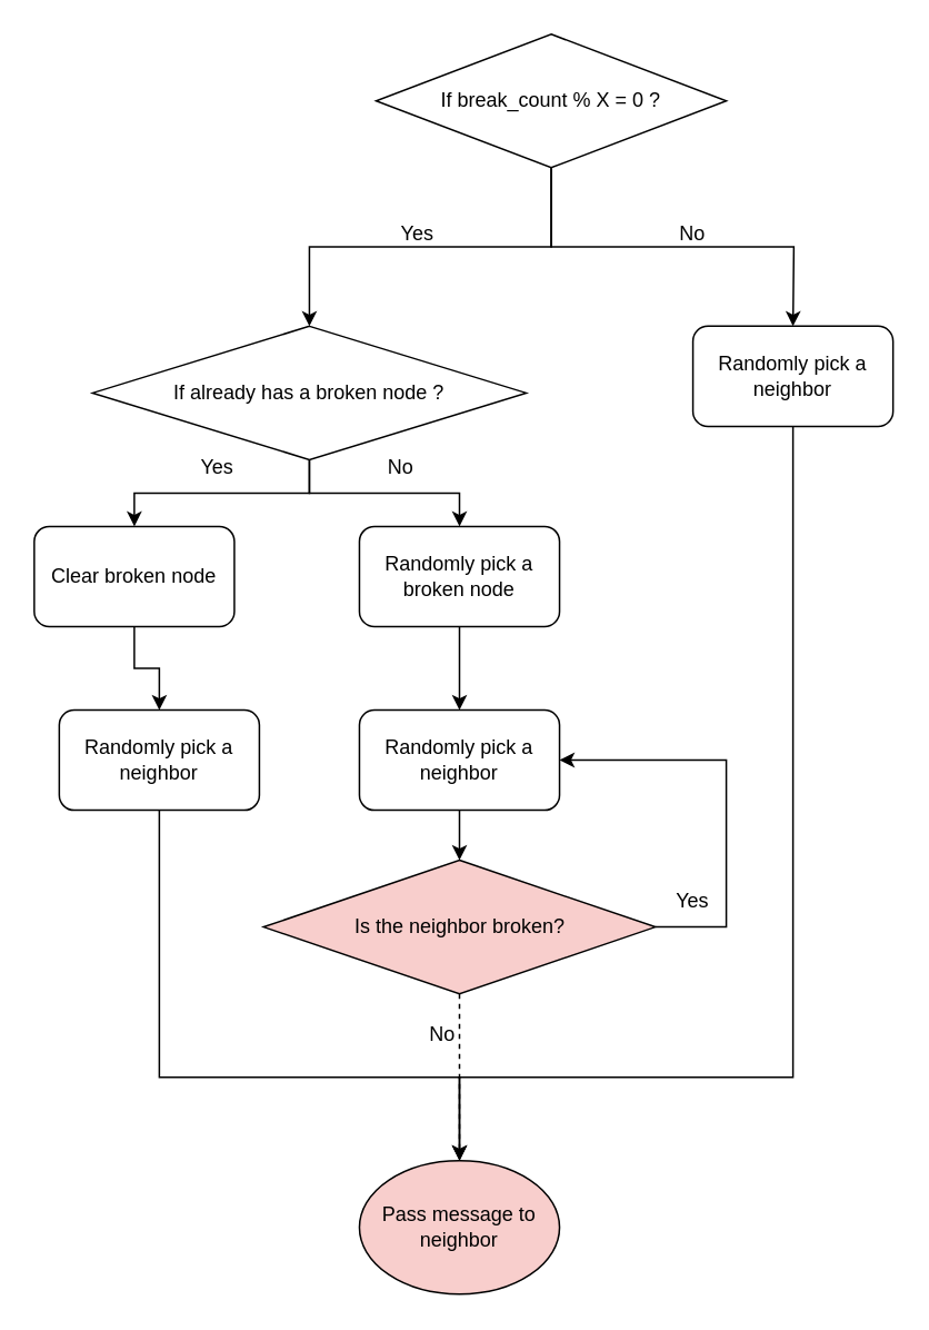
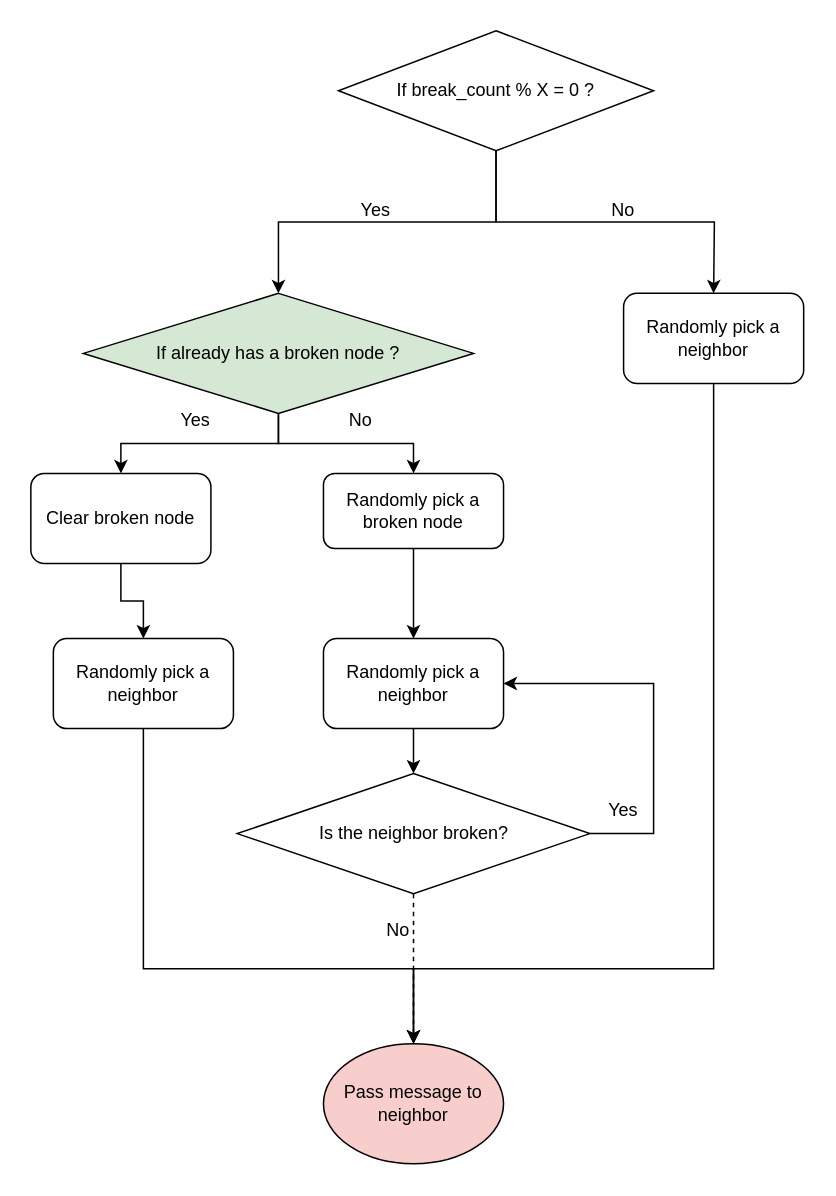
  <mxCell id="0" />
  <mxCell id="1" parent="0" />
  <mxCell id="2" style="edgeStyle=orthogonalEdgeStyle;rounded=0;orthogonalLoop=1;jettySize=auto;html=1;exitX=0.5;exitY=1;exitDx=0;exitDy=0;entryX=0.5;entryY=0;entryDx=0;entryDy=0;" parent="1" source="4" target="7" edge="1"><mxGeometry relative="1" as="geometry" /></mxCell>
  <mxCell id="3" style="edgeStyle=orthogonalEdgeStyle;rounded=0;orthogonalLoop=1;jettySize=auto;html=1;exitX=0.5;exitY=1;exitDx=0;exitDy=0;entryX=0.5;entryY=0;entryDx=0;entryDy=0;" parent="1" source="4" edge="1"><mxGeometry relative="1" as="geometry"><mxPoint x="475" y="195" as="targetPoint" /></mxGeometry></mxCell>
  <mxCell id="4" value="If break_count % X = 0 ?" style="rhombus;whiteSpace=wrap;html=1;" parent="1" vertex="1"><mxGeometry x="225" y="20" width="210" height="80" as="geometry" /></mxCell>
  <mxCell id="5" style="edgeStyle=orthogonalEdgeStyle;rounded=0;orthogonalLoop=1;jettySize=auto;html=1;exitX=0.5;exitY=1;exitDx=0;exitDy=0;entryX=0.5;entryY=0;entryDx=0;entryDy=0;" parent="1" source="7" target="12" edge="1"><mxGeometry relative="1" as="geometry" /></mxCell>
  <mxCell id="6" style="edgeStyle=orthogonalEdgeStyle;rounded=0;orthogonalLoop=1;jettySize=auto;html=1;exitX=0.5;exitY=1;exitDx=0;exitDy=0;entryX=0.5;entryY=0;entryDx=0;entryDy=0;" parent="1" source="7" target="14" edge="1"><mxGeometry relative="1" as="geometry" /></mxCell>
- <mxCell id="7" value="If already has a broken node ?" style="rhombus;whiteSpace=wrap;html=1;" parent="1" vertex="1"><mxGeometry x="55" y="195" width="260" height="80" as="geometry" /></mxCell>
+ <mxCell id="7" value="If already has a broken node ?" style="rhombus;whiteSpace=wrap;html=1;fillColor=#d5e8d4;" parent="1" vertex="1"><mxGeometry x="55" y="195" width="260" height="80" as="geometry" /></mxCell>
  <mxCell id="8" value="Pass message to neighbor" style="ellipse;whiteSpace=wrap;html=1;fillColor=#f8cecc;" parent="1" vertex="1"><mxGeometry x="215" y="695" width="120" height="80" as="geometry" /></mxCell>
  <mxCell id="9" value="No" style="text;html=1;strokeColor=none;fillColor=none;align=center;verticalAlign=middle;whiteSpace=wrap;rounded=0;" parent="1" vertex="1"><mxGeometry x="385" y="125" width="60" height="30" as="geometry" /></mxCell>
  <mxCell id="10" value="Yes" style="text;html=1;strokeColor=none;fillColor=none;align=center;verticalAlign=middle;whiteSpace=wrap;rounded=0;" parent="1" vertex="1"><mxGeometry x="220" y="125" width="60" height="30" as="geometry" /></mxCell>
  <mxCell id="11" style="edgeStyle=orthogonalEdgeStyle;rounded=0;orthogonalLoop=1;jettySize=auto;html=1;exitX=0.5;exitY=1;exitDx=0;exitDy=0;entryX=0.5;entryY=0;entryDx=0;entryDy=0;" parent="1" source="12" target="20" edge="1"><mxGeometry relative="1" as="geometry" /></mxCell>
  <mxCell id="12" value="Clear broken node" style="rounded=1;whiteSpace=wrap;html=1;" parent="1" vertex="1"><mxGeometry x="20" y="315" width="120" height="60" as="geometry" /></mxCell>
  <mxCell id="13" style="edgeStyle=orthogonalEdgeStyle;rounded=0;orthogonalLoop=1;jettySize=auto;html=1;exitX=0.5;exitY=1;exitDx=0;exitDy=0;entryX=0.5;entryY=0;entryDx=0;entryDy=0;" parent="1" source="14" target="22" edge="1"><mxGeometry relative="1" as="geometry" /></mxCell>
- <mxCell id="14" value="Randomly pick a broken node" style="rounded=1;whiteSpace=wrap;html=1;" parent="1" vertex="1"><mxGeometry x="215" y="315" width="120" height="60" as="geometry" /></mxCell>
+ <mxCell id="14" value="Randomly pick a broken node" style="rounded=1;whiteSpace=wrap;html=1;" parent="1" vertex="1"><mxGeometry x="215" y="315" width="120" height="50" as="geometry" /></mxCell>
  <mxCell id="15" value="No" style="text;html=1;strokeColor=none;fillColor=none;align=center;verticalAlign=middle;whiteSpace=wrap;rounded=0;" parent="1" vertex="1"><mxGeometry x="210" y="265" width="60" height="30" as="geometry" /></mxCell>
  <mxCell id="16" value="Yes" style="text;html=1;strokeColor=none;fillColor=none;align=center;verticalAlign=middle;whiteSpace=wrap;rounded=0;" parent="1" vertex="1"><mxGeometry x="100" y="265" width="60" height="30" as="geometry" /></mxCell>
  <mxCell id="17" style="edgeStyle=orthogonalEdgeStyle;rounded=0;orthogonalLoop=1;jettySize=auto;html=1;exitX=0.5;exitY=1;exitDx=0;exitDy=0;entryX=0.5;entryY=0;entryDx=0;entryDy=0;" parent="1" source="18" target="8" edge="1"><mxGeometry relative="1" as="geometry"><Array as="points"><mxPoint x="475" y="645" /><mxPoint x="275" y="645" /></Array></mxGeometry></mxCell>
  <mxCell id="18" value="Randomly pick a neighbor" style="rounded=1;whiteSpace=wrap;html=1;" parent="1" vertex="1"><mxGeometry x="415" y="195" width="120" height="60" as="geometry" /></mxCell>
  <mxCell id="19" style="edgeStyle=orthogonalEdgeStyle;rounded=0;orthogonalLoop=1;jettySize=auto;html=1;exitX=0.5;exitY=1;exitDx=0;exitDy=0;" parent="1" source="20" target="8" edge="1"><mxGeometry relative="1" as="geometry"><Array as="points"><mxPoint x="95" y="645" /><mxPoint x="275" y="645" /></Array></mxGeometry></mxCell>
  <mxCell id="20" value="Randomly pick a neighbor" style="rounded=1;whiteSpace=wrap;html=1;" parent="1" vertex="1"><mxGeometry x="35" y="425" width="120" height="60" as="geometry" /></mxCell>
  <mxCell id="21" style="edgeStyle=orthogonalEdgeStyle;rounded=0;orthogonalLoop=1;jettySize=auto;html=1;exitX=0.5;exitY=1;exitDx=0;exitDy=0;entryX=0.5;entryY=0;entryDx=0;entryDy=0;" parent="1" source="22" target="25" edge="1"><mxGeometry relative="1" as="geometry" /></mxCell>
  <mxCell id="22" value="Randomly pick a neighbor" style="rounded=1;whiteSpace=wrap;html=1;" parent="1" vertex="1"><mxGeometry x="215" y="425" width="120" height="60" as="geometry" /></mxCell>
  <mxCell id="23" style="edgeStyle=orthogonalEdgeStyle;rounded=0;orthogonalLoop=1;jettySize=auto;html=1;exitX=1;exitY=0.5;exitDx=0;exitDy=0;entryX=1;entryY=0.5;entryDx=0;entryDy=0;" parent="1" source="25" target="22" edge="1"><mxGeometry relative="1" as="geometry"><mxPoint x="395" y="455" as="targetPoint" /><Array as="points"><mxPoint x="435" y="555" /><mxPoint x="435" y="455" /></Array></mxGeometry></mxCell>
  <mxCell id="24" style="edgeStyle=orthogonalEdgeStyle;rounded=0;orthogonalLoop=1;jettySize=auto;html=1;exitX=0.5;exitY=1;exitDx=0;exitDy=0;entryX=0.5;entryY=0;entryDx=0;entryDy=0;dashed=1;" parent="1" source="25" target="8" edge="1"><mxGeometry relative="1" as="geometry" /></mxCell>
- <mxCell id="25" value="Is the neighbor broken?" style="rhombus;whiteSpace=wrap;html=1;fillColor=#f8cecc;" parent="1" vertex="1"><mxGeometry x="157.5" y="515" width="235" height="80" as="geometry" /></mxCell>
+ <mxCell id="25" value="Is the neighbor broken?" style="rhombus;whiteSpace=wrap;html=1;" parent="1" vertex="1"><mxGeometry x="157.5" y="515" width="235" height="80" as="geometry" /></mxCell>
  <mxCell id="26" value="Yes" style="text;html=1;strokeColor=none;fillColor=none;align=center;verticalAlign=middle;whiteSpace=wrap;rounded=0;" parent="1" vertex="1"><mxGeometry x="385" y="525" width="60" height="30" as="geometry" /></mxCell>
  <mxCell id="27" value="No" style="text;html=1;strokeColor=none;fillColor=none;align=center;verticalAlign=middle;whiteSpace=wrap;rounded=0;" parent="1" vertex="1"><mxGeometry x="235" y="605" width="60" height="30" as="geometry" /></mxCell>
